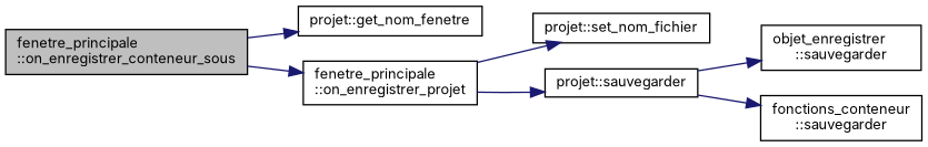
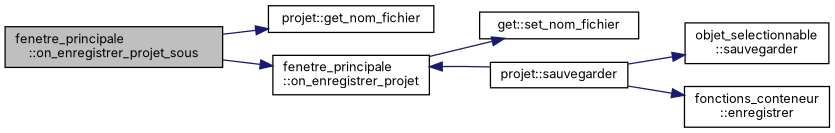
  digraph {
    fontname=Inter
    rankdir=LR
    node [color=black fillcolor=white fontname=Inter fontsize=10 shape=record style=filled]
    edge [color=midnightblue fontname=Inter fontsize=10 labelfontname=Helvetica labelfontsize=10 style=solid]
-   n1 [fillcolor=grey75 fontcolor=black height=0.2 label="fenetre_principale\l::on_enregistrer_conteneur_sous" width=0.4]
-   n2 [height=0.2 label="projet::get_nom_fenetre" width=0.4]
+   n1 [fillcolor=grey75 fontcolor=black height=0.2 label="fenetre_principale\l::on_enregistrer_projet_sous" width=0.4]
+   n2 [height=0.2 label="projet::get_nom_fichier" width=0.4]
    n3 [height=0.2 label="fenetre_principale\l::on_enregistrer_projet" width=0.4]
-   n4 [height=0.2 label="projet::set_nom_fichier" width=0.4]
+   n4 [height=0.2 label="get::set_nom_fichier" width=0.4]
    n5 [height=0.2 label="projet::sauvegarder" width=0.4]
-   n6 [height=0.2 label="objet_enregistrer\l::sauvegarder" width=0.4]
-   n7 [height=0.2 label="fonctions_conteneur\l::sauvegarder" width=0.4]
+   n6 [height=0.2 label="objet_selectionnable\l::sauvegarder" width=0.4]
+   n7 [height=0.2 label="fonctions_conteneur\l::enregistrer" width=0.4]
    n1 -> n2
    n1 -> n3
    n3 -> n4
-   n3 -> n5
+   n5 -> n3
    n5 -> n6
    n5 -> n7
  }
